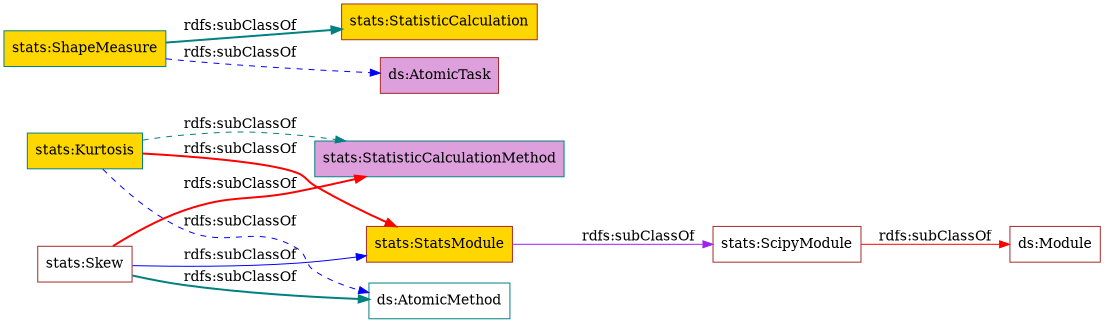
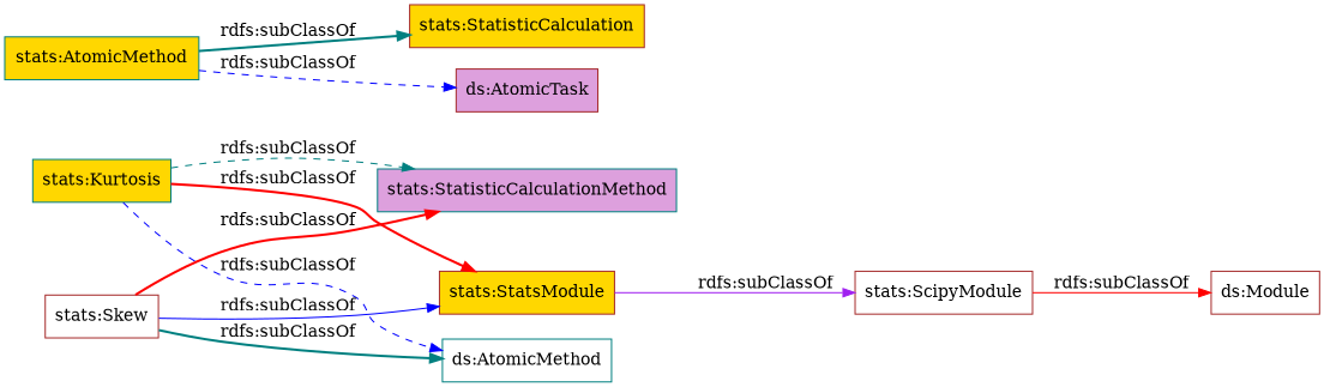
  digraph {
    rankdir=LR
    node [color=brown fillcolor=gold shape=rectangle style=filled]
    edge [color=red style=bold]
    "stats:StatsModule"
    "stats:Kurtosis" [color=teal]
    "stats:StatisticCalculationMethod" [color=teal fillcolor=plum]
    "ds:AtomicMethod" [color=teal fillcolor=white]
    "stats:ScipyModule" [fillcolor=white]
    "stats:Skew" [fillcolor=white]
    "ds:Module" [fillcolor=white]
    "stats:StatisticCalculation"
-   "stats:ShapeMeasure" [color=teal]
+   "stats:ShapeMeasure" [color=teal label="stats:AtomicMethod"]
    "ds:AtomicTask" [fillcolor=plum]
    "stats:StatsModule" -> "stats:ScipyModule" [color=purple label="rdfs:subClassOf" style=solid]
    "stats:Kurtosis" -> "stats:StatsModule" [label="rdfs:subClassOf"]
    "stats:Kurtosis" -> "stats:StatisticCalculationMethod" [color=teal label="rdfs:subClassOf" style=dashed]
    "stats:Kurtosis" -> "ds:AtomicMethod" [color=blue label="rdfs:subClassOf" style=dashed]
    "stats:ScipyModule" -> "ds:Module" [label="rdfs:subClassOf" style=solid]
    "stats:Skew" -> "stats:StatsModule" [color=blue label="rdfs:subClassOf" style=solid]
    "stats:Skew" -> "stats:StatisticCalculationMethod" [label="rdfs:subClassOf"]
    "stats:Skew" -> "ds:AtomicMethod" [color=teal label="rdfs:subClassOf"]
    "stats:ShapeMeasure" -> "stats:StatisticCalculation" [color=teal label="rdfs:subClassOf"]
    "stats:ShapeMeasure" -> "ds:AtomicTask" [color=blue label="rdfs:subClassOf" style=dashed]
  }
